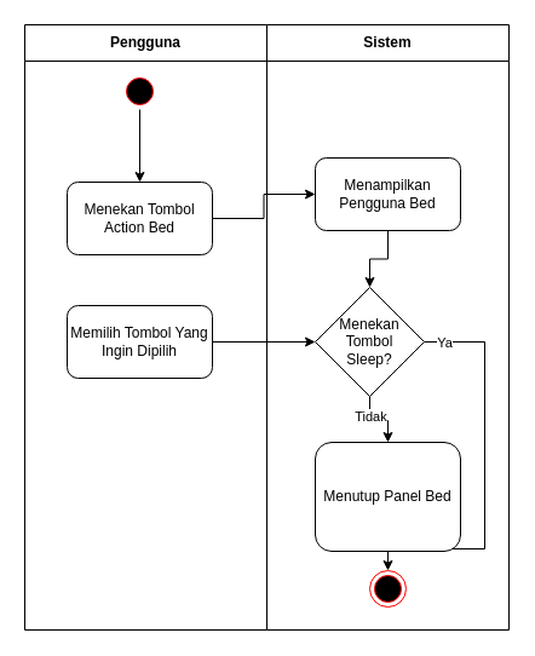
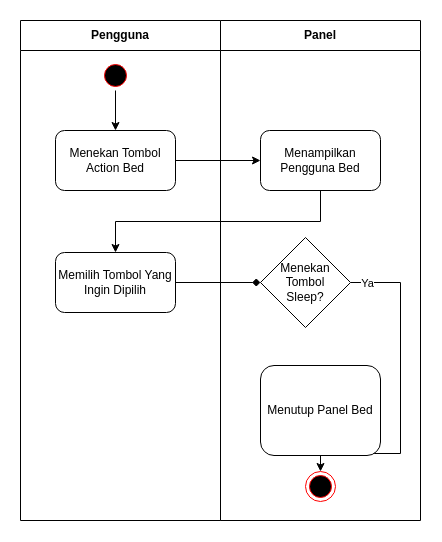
  <mxCell id="0" />
  <mxCell id="1" parent="0" />
  <mxCell id="2" value="Pengguna" style="swimlane;whiteSpace=wrap;html=1;startSize=30;" parent="1" vertex="1"><mxGeometry x="20" y="20" width="200" height="500" as="geometry" /></mxCell>
  <mxCell id="3" style="edgeStyle=orthogonalEdgeStyle;rounded=0;orthogonalLoop=1;jettySize=auto;html=1;entryX=0.5;entryY=0;entryDx=0;entryDy=0;" parent="2" source="4" target="5" edge="1"><mxGeometry relative="1" as="geometry" /></mxCell>
  <mxCell id="4" value="" style="ellipse;html=1;shape=startState;fillColor=#000000;strokeColor=#ff0000;" parent="2" vertex="1"><mxGeometry x="80" y="40" width="30" height="30" as="geometry" /></mxCell>
- <mxCell id="5" value="Menekan Tombol&lt;div&gt;Action Bed&lt;/div&gt;" style="rounded=1;whiteSpace=wrap;html=1;" parent="2" vertex="1"><mxGeometry x="35" y="130" width="120" height="60" as="geometry" /></mxCell>
+ <mxCell id="5" value="Menekan Tombol&lt;div&gt;Action Bed&lt;/div&gt;" style="rounded=1;whiteSpace=wrap;html=1;" parent="2" vertex="1"><mxGeometry x="35" y="110" width="120" height="60" as="geometry" /></mxCell>
  <mxCell id="6" value="Memilih Tombol Yang Ingin Dipilih" style="whiteSpace=wrap;html=1;rounded=1;" parent="2" vertex="1"><mxGeometry x="35" y="232" width="120" height="60" as="geometry" /></mxCell>
- <mxCell id="7" value="Sistem" style="swimlane;whiteSpace=wrap;html=1;startSize=30;" parent="1" vertex="1"><mxGeometry x="220" y="20" width="200" height="500" as="geometry" /></mxCell>
+ <mxCell id="7" value="Panel" style="swimlane;whiteSpace=wrap;html=1;startSize=30;" parent="1" vertex="1"><mxGeometry x="220" y="20" width="200" height="500" as="geometry" /></mxCell>
  <mxCell id="8" value="Menampilkan Pengguna Bed" style="whiteSpace=wrap;html=1;rounded=1;" parent="7" vertex="1"><mxGeometry x="40" y="110" width="120" height="60" as="geometry" /></mxCell>
  <mxCell id="9" value="" style="ellipse;html=1;shape=endState;fillColor=#000000;strokeColor=#ff0000;" vertex="1" parent="7"><mxGeometry x="85" y="451" width="30" height="30" as="geometry" /></mxCell>
  <mxCell id="10" style="edgeStyle=orthogonalEdgeStyle;rounded=0;orthogonalLoop=1;jettySize=auto;html=1;exitX=1;exitY=0.5;exitDx=0;exitDy=0;entryX=0.5;entryY=0;entryDx=0;entryDy=0;" edge="1" parent="7" source="12" target="9"><mxGeometry relative="1" as="geometry"><Array as="points"><mxPoint x="180" y="262" /><mxPoint x="180" y="433" /><mxPoint x="100" y="433" /></Array></mxGeometry></mxCell>
  <mxCell id="11" value="Ya" style="edgeLabel;html=1;align=center;verticalAlign=middle;resizable=0;points=[];" vertex="1" connectable="0" parent="10"><mxGeometry x="-0.877" y="3" relative="1" as="geometry"><mxPoint x="-4" y="3" as="offset" /></mxGeometry></mxCell>
  <mxCell id="12" value="Menekan Tombol&lt;div&gt;Sleep&lt;span style=&quot;background-color: initial;&quot;&gt;?&lt;/span&gt;&lt;/div&gt;" style="rhombus;whiteSpace=wrap;html=1;" vertex="1" parent="7"><mxGeometry x="40" y="217" width="90" height="90" as="geometry" /></mxCell>
  <mxCell id="13" value="Menutup Panel Bed" style="whiteSpace=wrap;html=1;rounded=1;" vertex="1" parent="7"><mxGeometry x="40" y="345" width="120" height="90" as="geometry" /></mxCell>
- <mxCell id="14" style="edgeStyle=orthogonalEdgeStyle;rounded=0;orthogonalLoop=1;jettySize=auto;html=1;exitX=0.5;exitY=1;exitDx=0;exitDy=0;entryX=0.5;entryY=0;entryDx=0;entryDy=0;" edge="1" parent="7" source="12" target="13"><mxGeometry relative="1" as="geometry" /></mxCell>
- <mxCell id="15" value="Tidak" style="edgeLabel;html=1;align=center;verticalAlign=middle;resizable=0;points=[];" vertex="1" connectable="0" parent="14"><mxGeometry x="-0.691" relative="1" as="geometry"><mxPoint y="8" as="offset" /></mxGeometry></mxCell>
  <mxCell id="16" value="" style="edgeStyle=orthogonalEdgeStyle;rounded=0;orthogonalLoop=1;jettySize=auto;html=1;exitX=1;exitY=0.5;exitDx=0;exitDy=0;" parent="1" source="5" target="8" edge="1"><mxGeometry relative="1" as="geometry"><mxPoint x="190" y="150.029" as="sourcePoint" /></mxGeometry></mxCell>
- <mxCell id="17" style="edgeStyle=orthogonalEdgeStyle;rounded=0;orthogonalLoop=1;jettySize=auto;html=1;exitX=0.5;exitY=1;exitDx=0;exitDy=0;" parent="1" source="8" target="12" edge="1"><mxGeometry relative="1" as="geometry" /></mxCell>
- <mxCell id="18" style="edgeStyle=orthogonalEdgeStyle;rounded=0;orthogonalLoop=1;jettySize=auto;html=1;entryX=0;entryY=0.5;entryDx=0;entryDy=0;" parent="1" source="6" edge="1" target="12"><mxGeometry relative="1" as="geometry"><mxPoint x="264" y="281" as="targetPoint" /></mxGeometry></mxCell>
+ <mxCell id="17" style="edgeStyle=orthogonalEdgeStyle;rounded=0;orthogonalLoop=1;jettySize=auto;html=1;exitX=0.5;exitY=1;exitDx=0;exitDy=0;entryX=0.5;entryY=0;entryDx=0;entryDy=0;" parent="1" source="8" target="6" edge="1"><mxGeometry relative="1" as="geometry" /></mxCell>
+ <mxCell id="18" style="edgeStyle=orthogonalEdgeStyle;rounded=0;orthogonalLoop=1;jettySize=auto;html=1;entryX=0;entryY=0.5;entryDx=0;entryDy=0;endArrow=diamond;" parent="1" source="6" edge="1" target="12"><mxGeometry relative="1" as="geometry"><mxPoint x="264" y="281" as="targetPoint" /></mxGeometry></mxCell>
